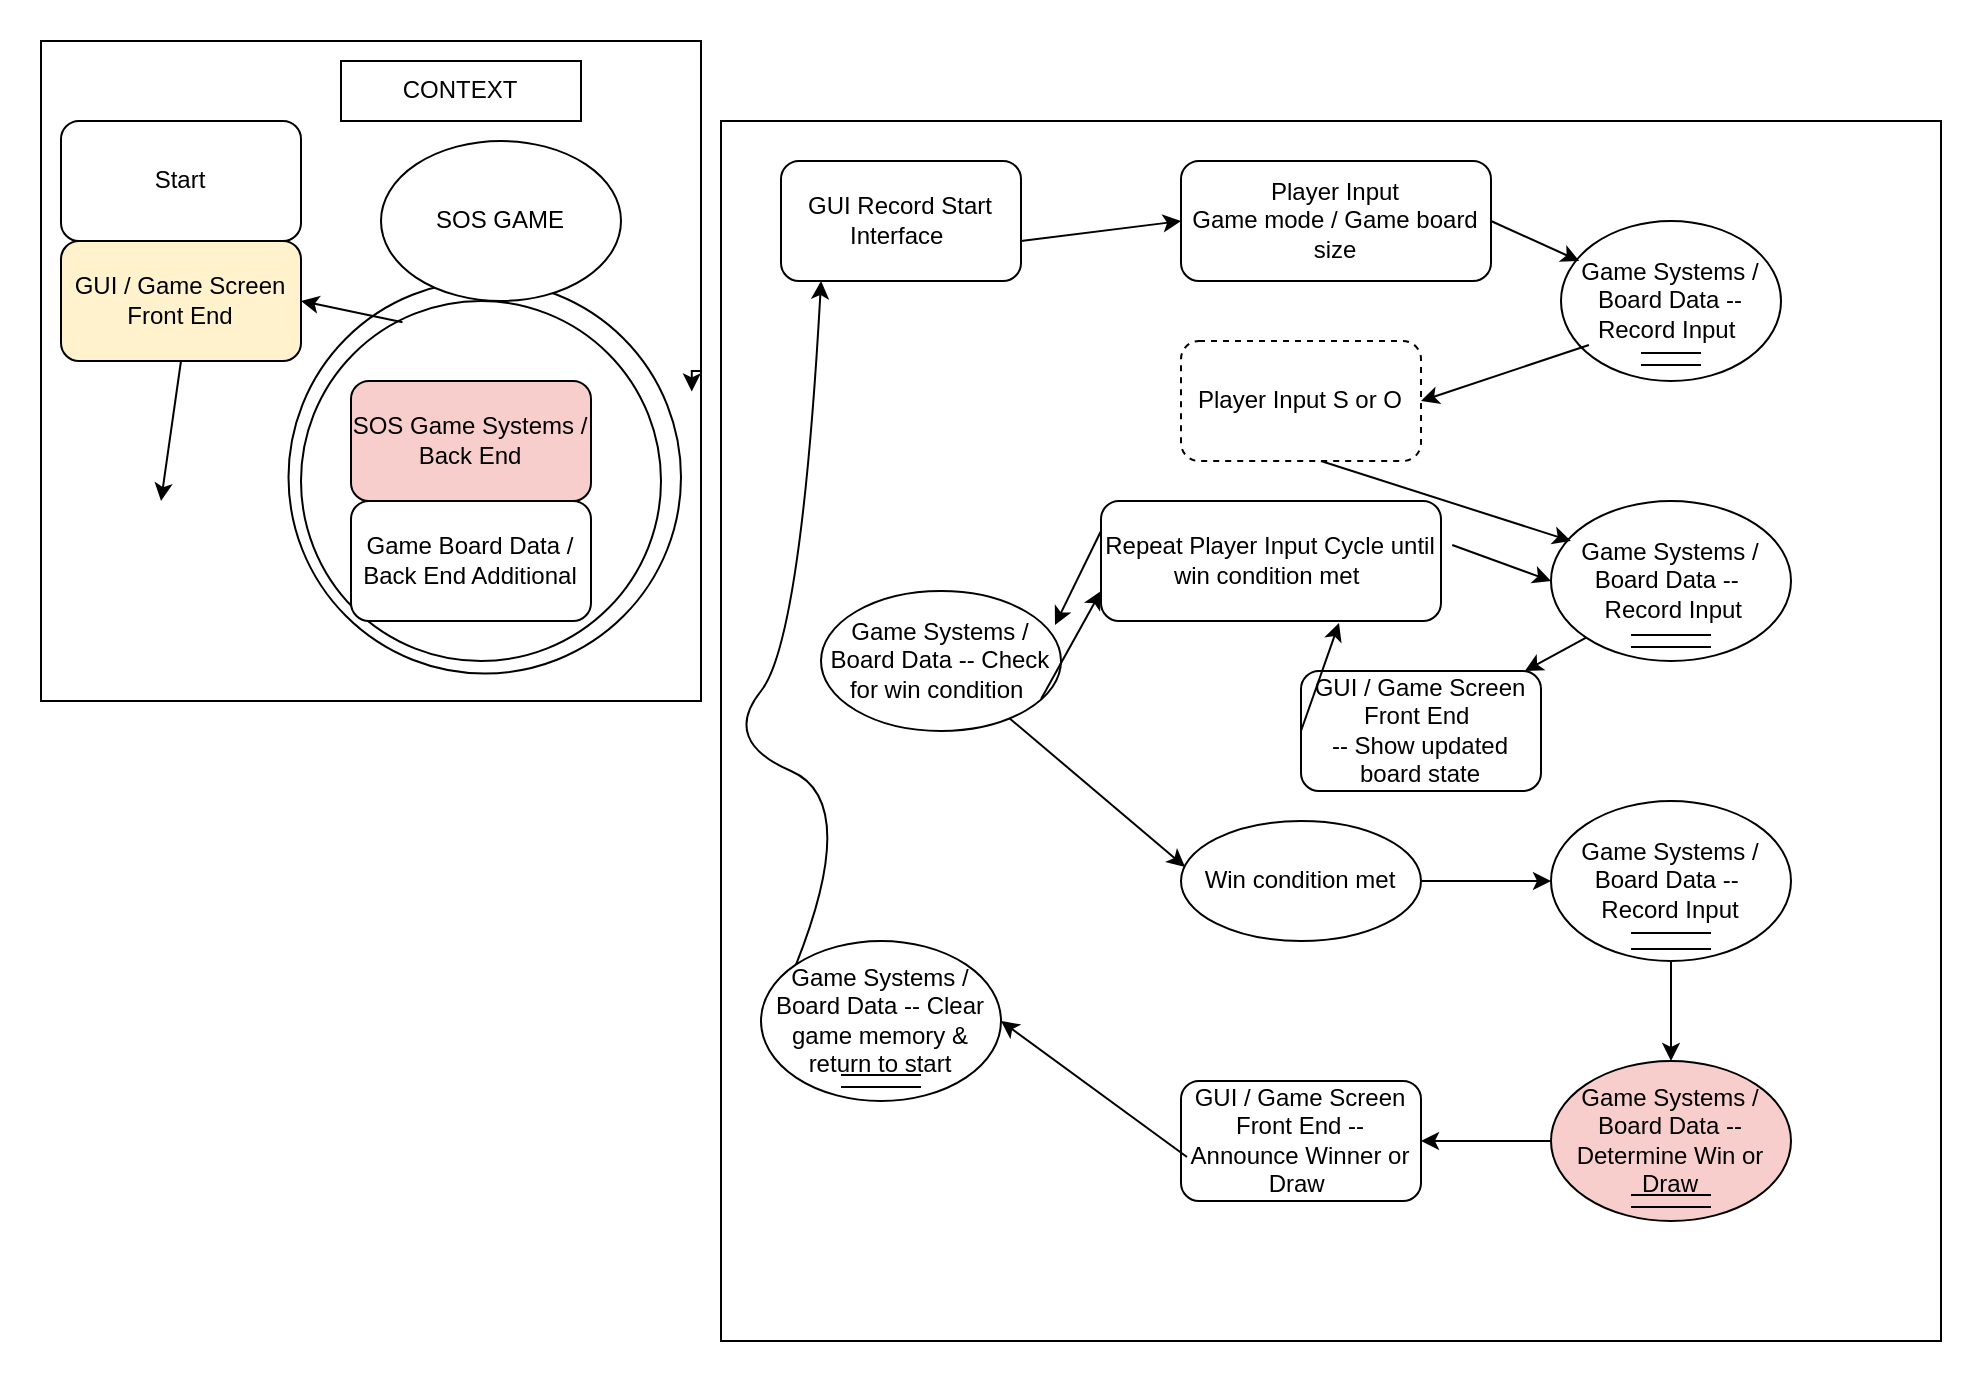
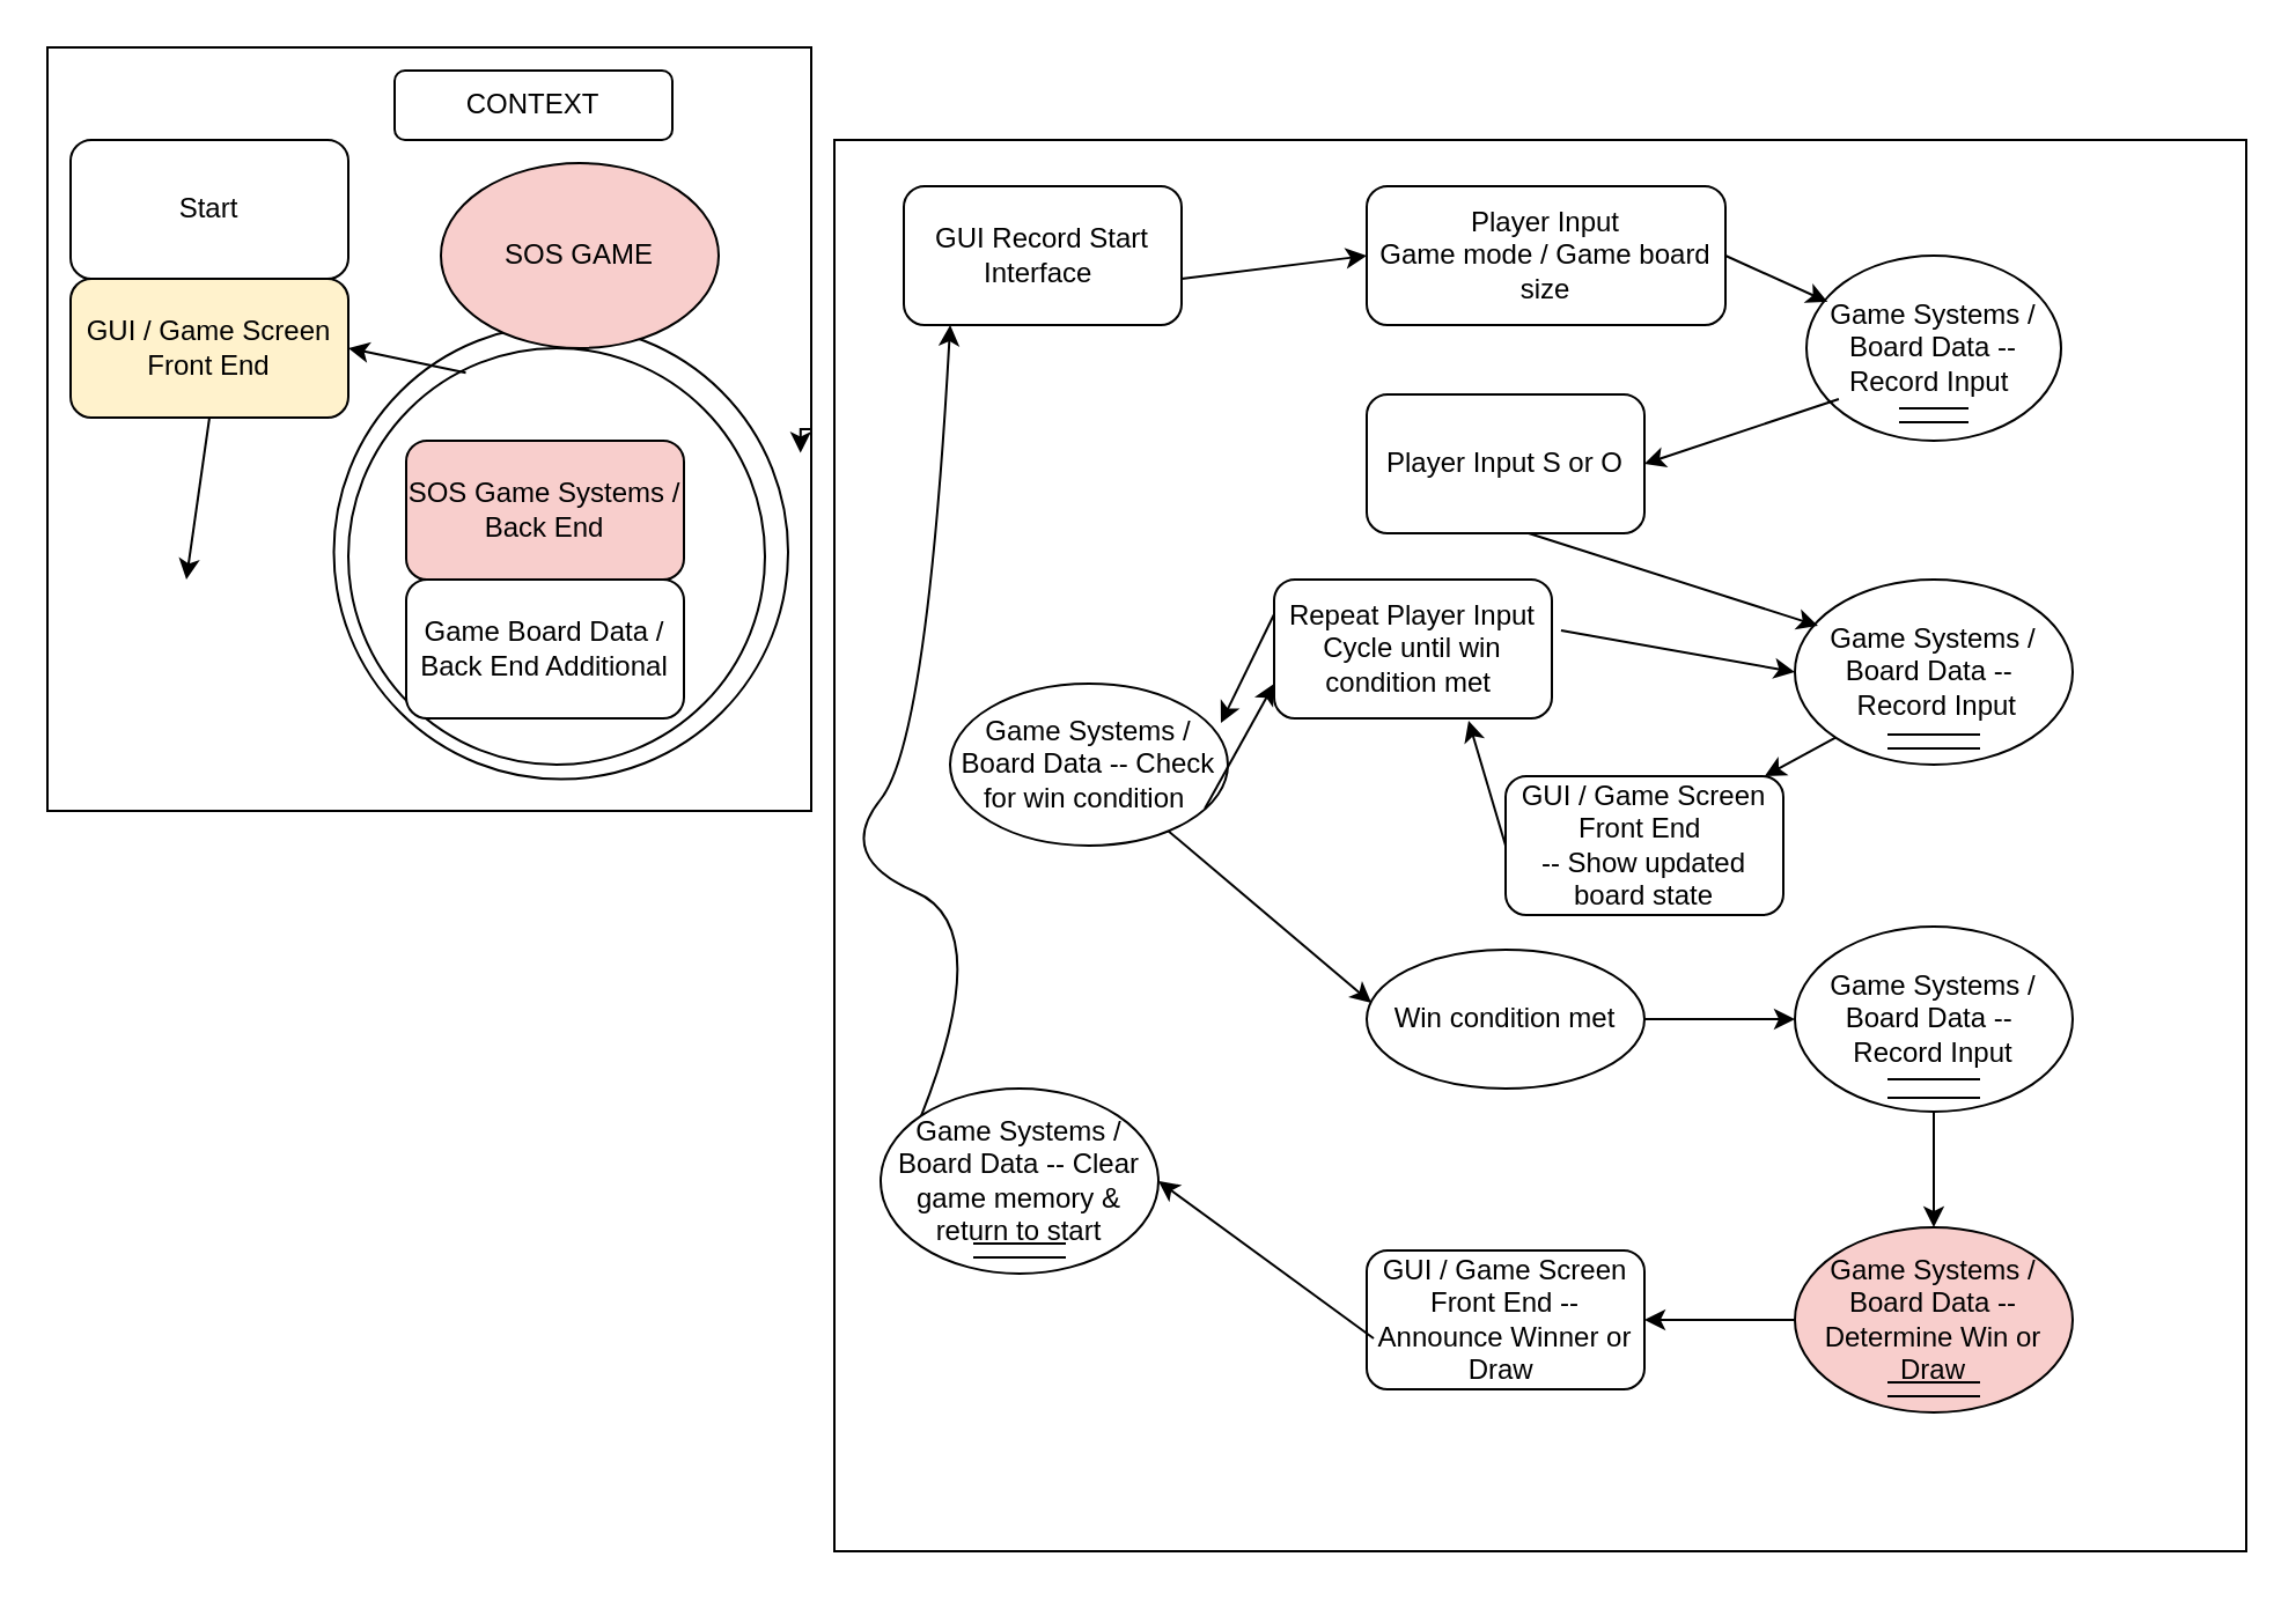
  <mxCell id="0" />
  <mxCell id="1" parent="0" />
  <mxCell id="2" value="" style="whiteSpace=wrap;html=1;aspect=fixed;" vertex="1" parent="1"><mxGeometry x="20" y="20" width="330" height="330" as="geometry" /></mxCell>
  <mxCell id="3" value="" style="ellipse;whiteSpace=wrap;html=1;aspect=fixed;" vertex="1" parent="1"><mxGeometry x="143.75" y="140" width="196.25" height="196.25" as="geometry" /></mxCell>
  <mxCell id="4" value="" style="ellipse;whiteSpace=wrap;html=1;aspect=fixed;" vertex="1" parent="1"><mxGeometry x="150" y="150" width="180" height="180" as="geometry" /></mxCell>
  <mxCell id="5" style="edgeStyle=orthogonalEdgeStyle;rounded=0;orthogonalLoop=1;jettySize=auto;html=1;exitX=1;exitY=0.5;exitDx=0;exitDy=0;entryX=0.986;entryY=0.531;entryDx=0;entryDy=0;entryPerimeter=0;" edge="1" parent="1" source="2" target="2"><mxGeometry relative="1" as="geometry" /></mxCell>
  <mxCell id="6" value="Start" style="rounded=1;whiteSpace=wrap;html=1;" vertex="1" parent="1"><mxGeometry x="30" y="60" width="120" height="60" as="geometry" /></mxCell>
- <mxCell id="7" value="CONTEXT" style="rounded=0;whiteSpace=wrap;html=1;" vertex="1" parent="1"><mxGeometry x="170" y="30" width="120" height="30" as="geometry" /></mxCell>
+ <mxCell id="7" value="CONTEXT" style="whiteSpace=wrap;html=1;rounded=1;" vertex="1" parent="1"><mxGeometry x="170" y="30" width="120" height="30" as="geometry" /></mxCell>
  <mxCell id="8" value="Game Board Data / Back End Additional" style="rounded=1;whiteSpace=wrap;html=1;" vertex="1" parent="1"><mxGeometry x="175" y="250" width="120" height="60" as="geometry" /></mxCell>
  <mxCell id="9" value="SOS Game Systems / Back End" style="rounded=1;whiteSpace=wrap;html=1;fillColor=#f8cecc;" vertex="1" parent="1"><mxGeometry x="175" y="190" width="120" height="60" as="geometry" /></mxCell>
  <mxCell id="10" value="GUI / Game Screen Front End" style="rounded=1;whiteSpace=wrap;html=1;fillColor=#fff2cc;" vertex="1" parent="1"><mxGeometry x="30" y="120" width="120" height="60" as="geometry" /></mxCell>
- <mxCell id="11" value="SOS GAME" style="ellipse;whiteSpace=wrap;html=1;" vertex="1" parent="1"><mxGeometry x="190" y="70" width="120" height="80" as="geometry" /></mxCell>
+ <mxCell id="11" value="SOS GAME" style="ellipse;whiteSpace=wrap;html=1;fillColor=#f8cecc;" vertex="1" parent="1"><mxGeometry x="190" y="70" width="120" height="80" as="geometry" /></mxCell>
  <mxCell id="12" value="" style="whiteSpace=wrap;html=1;aspect=fixed;" vertex="1" parent="1"><mxGeometry x="360" y="60" width="610" height="610" as="geometry" /></mxCell>
  <mxCell id="13" value="GUI Record Start Interface&amp;nbsp;" style="rounded=1;whiteSpace=wrap;html=1;" vertex="1" parent="1"><mxGeometry x="390" y="80" width="120" height="60" as="geometry" /></mxCell>
  <mxCell id="14" value="" style="endArrow=classic;html=1;rounded=0;entryX=0.377;entryY=0.082;entryDx=0;entryDy=0;entryPerimeter=0;" edge="1" parent="1" target="12"><mxGeometry width="50" height="50" relative="1" as="geometry"><mxPoint x="510" y="120" as="sourcePoint" /><mxPoint x="560" y="70" as="targetPoint" /></mxGeometry></mxCell>
  <mxCell id="15" value="Player Input&lt;div&gt;Game mode / Game board size&lt;/div&gt;" style="rounded=1;whiteSpace=wrap;html=1;" vertex="1" parent="1"><mxGeometry x="590" y="80" width="155" height="60" as="geometry" /></mxCell>
  <mxCell id="16" value="Game Systems / Board Data --Record Input&amp;nbsp;" style="ellipse;whiteSpace=wrap;html=1;" vertex="1" parent="1"><mxGeometry x="780" y="110" width="110" height="80" as="geometry" /></mxCell>
  <mxCell id="17" value="" style="endArrow=classic;html=1;rounded=0;exitX=1;exitY=0.5;exitDx=0;exitDy=0;entryX=0.083;entryY=0.25;entryDx=0;entryDy=0;entryPerimeter=0;" edge="1" parent="1" source="15" target="16"><mxGeometry width="50" height="50" relative="1" as="geometry"><mxPoint x="440" y="370" as="sourcePoint" /><mxPoint x="490" y="320" as="targetPoint" /></mxGeometry></mxCell>
  <mxCell id="18" value="" style="endArrow=classic;html=1;rounded=0;exitX=0.5;exitY=1;exitDx=0;exitDy=0;" edge="1" parent="1" source="10"><mxGeometry width="50" height="50" relative="1" as="geometry"><mxPoint x="40" y="270" as="sourcePoint" /><mxPoint x="80" y="250" as="targetPoint" /></mxGeometry></mxCell>
  <mxCell id="19" value="" style="endArrow=classic;html=1;rounded=0;entryX=1;entryY=0.5;entryDx=0;entryDy=0;exitX=0.282;exitY=0.059;exitDx=0;exitDy=0;exitPerimeter=0;" edge="1" parent="1" source="4" target="10"><mxGeometry width="50" height="50" relative="1" as="geometry"><mxPoint x="170" y="170" as="sourcePoint" /><mxPoint x="220" y="120" as="targetPoint" /></mxGeometry></mxCell>
  <mxCell id="20" value="" style="endArrow=classic;html=1;rounded=0;exitX=0.127;exitY=0.775;exitDx=0;exitDy=0;exitPerimeter=0;entryX=1;entryY=0.5;entryDx=0;entryDy=0;" edge="1" parent="1" source="16" target="21"><mxGeometry width="50" height="50" relative="1" as="geometry"><mxPoint x="440" y="370" as="sourcePoint" /><mxPoint x="490" y="320" as="targetPoint" /></mxGeometry></mxCell>
- <mxCell id="21" value="Player Input S or O" style="rounded=1;whiteSpace=wrap;html=1;dashed=1;" vertex="1" parent="1"><mxGeometry x="590" y="170" width="120" height="60" as="geometry" /></mxCell>
+ <mxCell id="21" value="Player Input S or O" style="rounded=1;whiteSpace=wrap;html=1;" vertex="1" parent="1"><mxGeometry x="590" y="170" width="120" height="60" as="geometry" /></mxCell>
  <mxCell id="22" value="Game Systems / Board Data --&amp;nbsp; &amp;nbsp;Record Input" style="ellipse;whiteSpace=wrap;html=1;" vertex="1" parent="1"><mxGeometry x="775" y="250" width="120" height="80" as="geometry" /></mxCell>
  <mxCell id="23" value="" style="endArrow=classic;html=1;rounded=0;exitX=0.583;exitY=1;exitDx=0;exitDy=0;exitPerimeter=0;entryX=0.083;entryY=0.25;entryDx=0;entryDy=0;entryPerimeter=0;" edge="1" parent="1" source="21" target="22"><mxGeometry width="50" height="50" relative="1" as="geometry"><mxPoint x="440" y="370" as="sourcePoint" /><mxPoint x="490" y="320" as="targetPoint" /></mxGeometry></mxCell>
- <mxCell id="24" value="Repeat Player Input Cycle until win condition met&amp;nbsp;" style="rounded=1;whiteSpace=wrap;html=1;" vertex="1" parent="1"><mxGeometry x="550" y="250" width="170" height="60" as="geometry" /></mxCell>
+ <mxCell id="24" value="Repeat Player Input Cycle until win condition met&amp;nbsp;" style="rounded=1;whiteSpace=wrap;html=1;" vertex="1" parent="1"><mxGeometry x="550" y="250" width="120" height="60" as="geometry" /></mxCell>
  <mxCell id="25" value="" style="endArrow=classic;html=1;rounded=0;exitX=0;exitY=0.25;exitDx=0;exitDy=0;entryX=0.975;entryY=0.243;entryDx=0;entryDy=0;entryPerimeter=0;" edge="1" parent="1" source="24" target="26"><mxGeometry width="50" height="50" relative="1" as="geometry"><mxPoint x="440" y="370" as="sourcePoint" /><mxPoint x="490" y="320" as="targetPoint" /></mxGeometry></mxCell>
  <mxCell id="26" value="Game Systems / Board Data -- Check for win condition&amp;nbsp;" style="ellipse;whiteSpace=wrap;html=1;" vertex="1" parent="1"><mxGeometry x="410" y="295" width="120" height="70" as="geometry" /></mxCell>
  <mxCell id="27" value="" style="endArrow=classic;html=1;rounded=0;exitX=0.917;exitY=0.771;exitDx=0;exitDy=0;exitPerimeter=0;entryX=0;entryY=0.75;entryDx=0;entryDy=0;" edge="1" parent="1" source="26" target="24"><mxGeometry width="50" height="50" relative="1" as="geometry"><mxPoint x="440" y="370" as="sourcePoint" /><mxPoint x="490" y="320" as="targetPoint" /></mxGeometry></mxCell>
  <mxCell id="28" value="" style="shape=link;html=1;rounded=0;width=6;" edge="1" parent="1"><mxGeometry width="100" relative="1" as="geometry"><mxPoint x="820" y="179" as="sourcePoint" /><mxPoint x="850" y="179" as="targetPoint" /></mxGeometry></mxCell>
  <mxCell id="29" value="" style="shape=link;html=1;rounded=0;width=6;" edge="1" parent="1"><mxGeometry width="100" relative="1" as="geometry"><mxPoint x="815" y="320" as="sourcePoint" /><mxPoint x="855" y="320" as="targetPoint" /></mxGeometry></mxCell>
  <mxCell id="30" value="Win condition met" style="ellipse;whiteSpace=wrap;html=1;" vertex="1" parent="1"><mxGeometry x="590" y="410" width="120" height="60" as="geometry" /></mxCell>
  <mxCell id="31" value="" style="endArrow=classic;html=1;rounded=0;entryX=0.017;entryY=0.383;entryDx=0;entryDy=0;entryPerimeter=0;" edge="1" parent="1" source="26" target="30"><mxGeometry width="50" height="50" relative="1" as="geometry"><mxPoint x="440" y="370" as="sourcePoint" /><mxPoint x="490" y="320" as="targetPoint" /></mxGeometry></mxCell>
  <mxCell id="32" value="Game Systems / Board Data --&amp;nbsp; &amp;nbsp;Record Input&amp;nbsp;" style="ellipse;whiteSpace=wrap;html=1;" vertex="1" parent="1"><mxGeometry x="775" y="400" width="120" height="80" as="geometry" /></mxCell>
  <mxCell id="33" value="" style="endArrow=classic;html=1;rounded=0;exitX=1;exitY=0.5;exitDx=0;exitDy=0;entryX=0;entryY=0.5;entryDx=0;entryDy=0;" edge="1" parent="1" source="30" target="32"><mxGeometry width="50" height="50" relative="1" as="geometry"><mxPoint x="750" y="540" as="sourcePoint" /><mxPoint x="800" y="490" as="targetPoint" /></mxGeometry></mxCell>
  <mxCell id="34" value="" style="shape=link;html=1;rounded=0;width=8;" edge="1" parent="1"><mxGeometry width="100" relative="1" as="geometry"><mxPoint x="815" y="470" as="sourcePoint" /><mxPoint x="855" y="470" as="targetPoint" /></mxGeometry></mxCell>
  <mxCell id="35" value="GUI / Game Screen Front End&amp;nbsp;&lt;div&gt;-- Show updated board state&lt;/div&gt;" style="rounded=1;whiteSpace=wrap;html=1;" vertex="1" parent="1"><mxGeometry x="650" y="335" width="120" height="60" as="geometry" /></mxCell>
  <mxCell id="36" value="" style="endArrow=classic;html=1;rounded=0;exitX=0;exitY=1;exitDx=0;exitDy=0;entryX=0.933;entryY=0;entryDx=0;entryDy=0;entryPerimeter=0;" edge="1" parent="1" source="22" target="35"><mxGeometry width="50" height="50" relative="1" as="geometry"><mxPoint x="440" y="370" as="sourcePoint" /><mxPoint x="490" y="320" as="targetPoint" /></mxGeometry></mxCell>
  <mxCell id="37" value="" style="endArrow=classic;html=1;rounded=0;exitX=0;exitY=0.5;exitDx=0;exitDy=0;entryX=0.7;entryY=1.017;entryDx=0;entryDy=0;entryPerimeter=0;" edge="1" parent="1" source="35" target="24"><mxGeometry width="50" height="50" relative="1" as="geometry"><mxPoint x="440" y="370" as="sourcePoint" /><mxPoint x="490" y="320" as="targetPoint" /></mxGeometry></mxCell>
  <mxCell id="38" value="" style="endArrow=classic;html=1;rounded=0;exitX=1.033;exitY=0.367;exitDx=0;exitDy=0;exitPerimeter=0;entryX=0;entryY=0.5;entryDx=0;entryDy=0;" edge="1" parent="1" source="24" target="22"><mxGeometry width="50" height="50" relative="1" as="geometry"><mxPoint x="440" y="370" as="sourcePoint" /><mxPoint x="490" y="320" as="targetPoint" /></mxGeometry></mxCell>
  <mxCell id="39" value="Game Systems / Board Data -- Determine Win or Draw" style="ellipse;whiteSpace=wrap;html=1;fillColor=#f8cecc;" vertex="1" parent="1"><mxGeometry x="775" y="530" width="120" height="80" as="geometry" /></mxCell>
  <mxCell id="40" value="" style="endArrow=classic;html=1;rounded=0;exitX=0.5;exitY=1;exitDx=0;exitDy=0;" edge="1" parent="1" source="32" target="39"><mxGeometry width="50" height="50" relative="1" as="geometry"><mxPoint x="440" y="370" as="sourcePoint" /><mxPoint x="490" y="320" as="targetPoint" /></mxGeometry></mxCell>
  <mxCell id="41" value="GUI / Game Screen Front End -- Announce Winner or Draw&amp;nbsp;" style="rounded=1;whiteSpace=wrap;html=1;" vertex="1" parent="1"><mxGeometry x="590" y="540" width="120" height="60" as="geometry" /></mxCell>
  <mxCell id="42" value="" style="endArrow=classic;html=1;rounded=0;entryX=1;entryY=0.5;entryDx=0;entryDy=0;exitX=0;exitY=0.5;exitDx=0;exitDy=0;" edge="1" parent="1" source="39" target="41"><mxGeometry width="50" height="50" relative="1" as="geometry"><mxPoint x="770" y="570" as="sourcePoint" /><mxPoint x="820" y="520" as="targetPoint" /></mxGeometry></mxCell>
  <mxCell id="43" value="Game Systems / Board Data -- Clear game memory &amp;amp; return to start" style="ellipse;whiteSpace=wrap;html=1;" vertex="1" parent="1"><mxGeometry x="380" y="470" width="120" height="80" as="geometry" /></mxCell>
  <mxCell id="44" value="" style="endArrow=classic;html=1;rounded=0;exitX=0.025;exitY=0.633;exitDx=0;exitDy=0;exitPerimeter=0;entryX=1;entryY=0.5;entryDx=0;entryDy=0;" edge="1" parent="1" source="41" target="43"><mxGeometry width="50" height="50" relative="1" as="geometry"><mxPoint x="440" y="370" as="sourcePoint" /><mxPoint x="490" y="320" as="targetPoint" /></mxGeometry></mxCell>
  <mxCell id="45" value="" style="curved=1;endArrow=classic;html=1;rounded=0;exitX=0;exitY=0;exitDx=0;exitDy=0;entryX=0.167;entryY=1;entryDx=0;entryDy=0;entryPerimeter=0;" edge="1" parent="1" source="43" target="13"><mxGeometry width="50" height="50" relative="1" as="geometry"><mxPoint x="440" y="370" as="sourcePoint" /><mxPoint x="490" y="320" as="targetPoint" /><Array as="points"><mxPoint x="430" y="400" /><mxPoint x="360" y="370" /><mxPoint x="400" y="320" /></Array></mxGeometry></mxCell>
  <mxCell id="46" value="" style="shape=link;html=1;rounded=0;width=6;" edge="1" parent="1"><mxGeometry width="100" relative="1" as="geometry"><mxPoint x="420" y="540" as="sourcePoint" /><mxPoint x="460" y="540" as="targetPoint" /></mxGeometry></mxCell>
  <mxCell id="47" value="" style="shape=link;html=1;rounded=0;width=6;" edge="1" parent="1"><mxGeometry width="100" relative="1" as="geometry"><mxPoint x="815" y="600" as="sourcePoint" /><mxPoint x="855" y="600" as="targetPoint" /></mxGeometry></mxCell>
